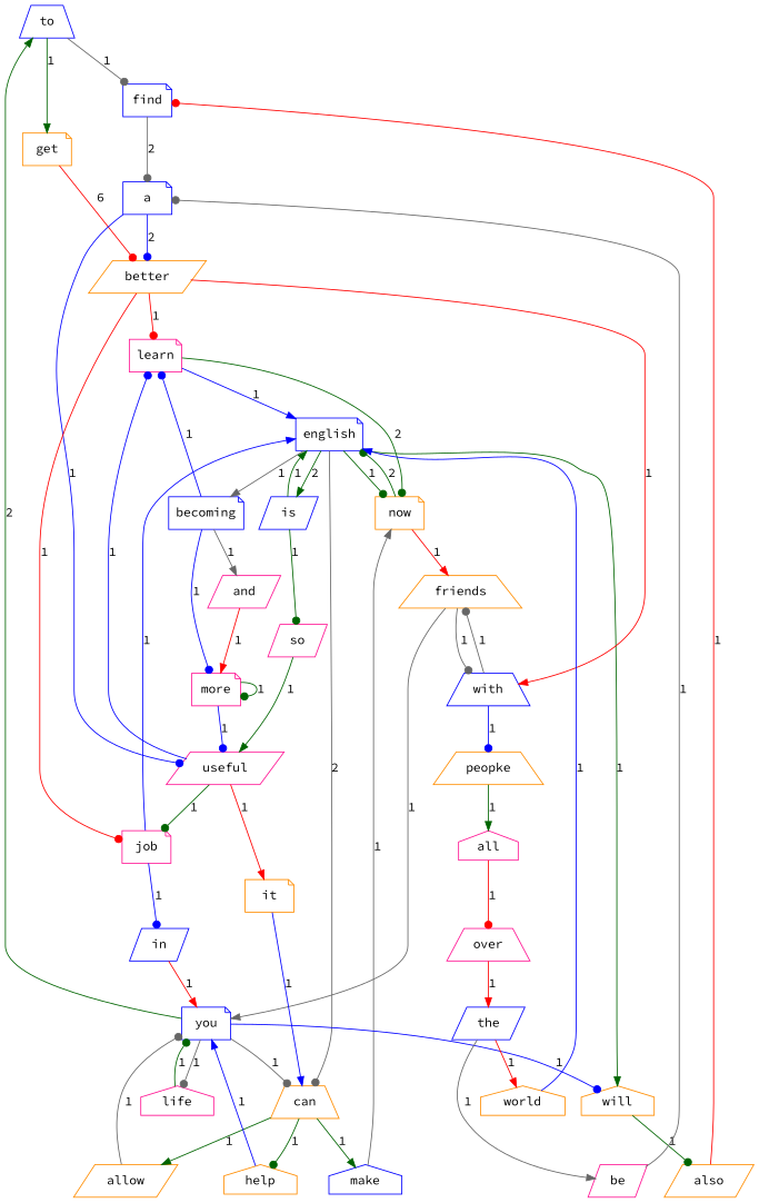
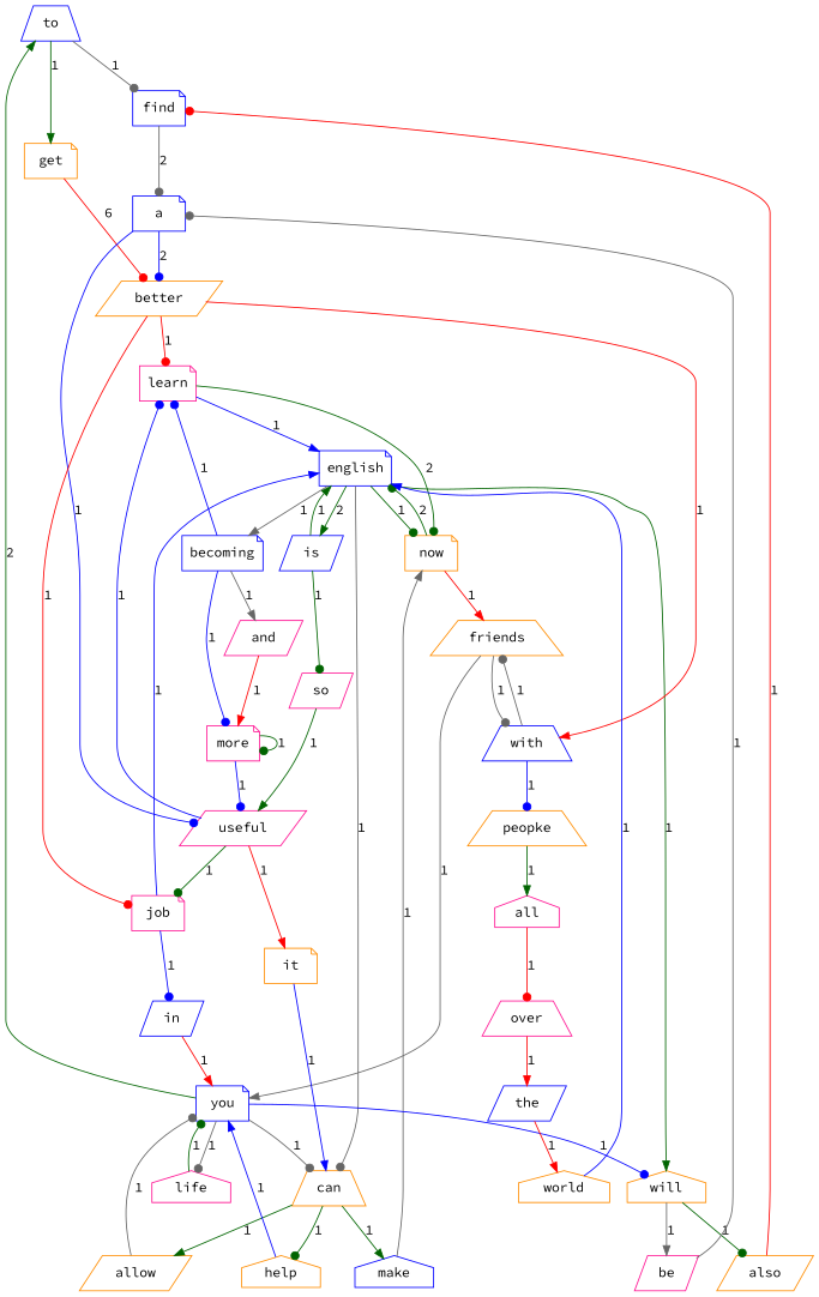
  digraph {
    fontname="Source Code Pro"
    node [color=darkorange fontname="Source Code Pro" shape=note]
    edge [arrowhead=dot color=darkgreen fontname="Source Code Pro"]
    to [color=blue shape=trapezium]
    find [color=blue]
    get
    learn [color=deeppink]
    english [color=blue]
    now
    a [color=blue]
    better [shape=parallelogram]
    is [color=blue shape=parallelogram]
    becoming [color=blue]
    can [shape=trapezium]
    will [shape=house]
    friends [shape=trapezium]
    so [color=deeppink shape=parallelogram]
    more [color=deeppink]
    and [color=deeppink shape=parallelogram]
    help [shape=house]
    allow [shape=parallelogram]
    make [color=blue shape=house]
    be [color=deeppink shape=parallelogram]
    also [shape=parallelogram]
    you [color=blue]
    with [color=blue shape=trapezium]
    useful [color=deeppink shape=parallelogram]
    it
    job [color=deeppink]
    in [color=blue shape=parallelogram]
    life [color=deeppink shape=house]
    peopke [shape=trapezium]
    all [color=deeppink shape=house]
    over [color=deeppink shape=trapezium]
    the [color=blue shape=parallelogram]
    world [shape=house]
    to -> find [color=gray40 label=1]
    to -> get [arrowhead=normal label=1]
    find -> a [color=gray40 label=2]
    get -> better [color=red label=6]
    learn -> english [arrowhead=normal color=blue label=1]
    learn -> now [label=2]
    english -> now [label=1]
    english -> is [arrowhead=normal label=2]
    english -> becoming [arrowhead=normal color=gray40 label=1]
-   english -> can [color=gray40 label=2]
+   english -> can [color=gray40 label=1]
    english -> will [arrowhead=normal label=1]
    now -> english [label=2]
    now -> friends [arrowhead=normal color=red label=1]
    a -> better [color=blue label=2]
    a -> useful [color=blue label=1]
    better -> learn [color=red label=1]
    better -> with [arrowhead=normal color=red label=1]
    better -> job [color=red label=1]
    is -> english [arrowhead=normal label=1]
    is -> so [label=1]
    becoming -> learn [color=blue label=1]
    becoming -> more [color=blue label=1]
    becoming -> and [arrowhead=normal color=gray40 label=1]
    can -> help [label=1]
    can -> allow [arrowhead=normal label=1]
    can -> make [arrowhead=normal label=1]
-   the -> be [arrowhead=normal color=gray40 label=1]
+   will -> be [arrowhead=normal color=gray40 label=1]
    will -> also [label=1]
    friends -> you [arrowhead=normal color=gray40 label=1]
    friends -> with [color=gray40 label=1]
    so -> useful [arrowhead=normal label=1]
    more -> more [label=1]
    more -> useful [color=blue label=1]
    and -> more [arrowhead=normal color=red label=1]
    help -> you [arrowhead=normal color=blue label=1]
    allow -> you [color=gray40 label=1]
    make -> now [arrowhead=normal color=gray40 label=1]
    be -> a [color=gray40 label=1]
    also -> find [color=red label=1]
    you -> to [arrowhead=normal label=2]
    you -> can [color=gray40 label=1]
    you -> will [color=blue label=1]
    you -> life [color=gray40 label=1]
    with -> friends [color=gray40 label=1]
    with -> peopke [color=blue label=1]
    useful -> learn [color=blue label=1]
    useful -> it [arrowhead=normal color=red label=1]
    useful -> job [label=1]
    it -> can [arrowhead=normal color=blue label=1]
    job -> english [arrowhead=normal color=blue label=1]
    job -> in [color=blue label=1]
    in -> you [arrowhead=normal color=red label=1]
    life -> you [label=1]
    peopke -> all [arrowhead=normal label=1]
    all -> over [color=red label=1]
    over -> the [arrowhead=normal color=red label=1]
    the -> world [arrowhead=normal color=red label=1]
    world -> english [arrowhead=normal color=blue label=1]
  }
